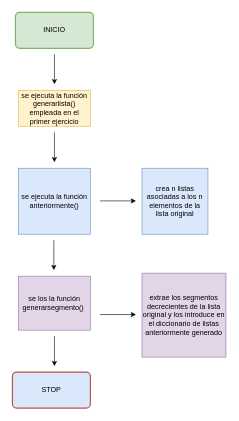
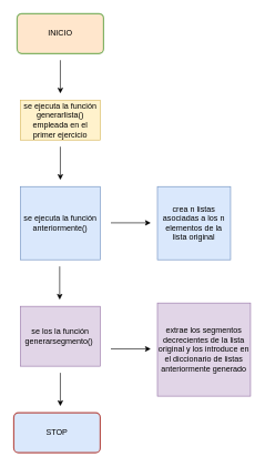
  <mxCell id="0" />
  <mxCell id="1" parent="0" />
- <mxCell id="2" value="INICIO" style="rounded=1;whiteSpace=wrap;html=1;absoluteArcSize=1;arcSize=14;strokeWidth=2;fillColor=#d5e8d4;strokeColor=#82b366;" parent="1" vertex="1"><mxGeometry x="25" y="20" width="130" height="60" as="geometry" /></mxCell>
+ <mxCell id="2" value="INICIO" style="rounded=1;whiteSpace=wrap;html=1;absoluteArcSize=1;arcSize=14;strokeWidth=2;fillColor=#ffe6cc;strokeColor=#82b366;" parent="1" vertex="1"><mxGeometry x="25" y="20" width="130" height="60" as="geometry" /></mxCell>
  <mxCell id="3" value="" style="endArrow=classic;html=1;rounded=0;" parent="1" edge="1"><mxGeometry width="50" height="50" relative="1" as="geometry"><mxPoint x="90" y="90" as="sourcePoint" /><mxPoint x="90" y="140" as="targetPoint" /></mxGeometry></mxCell>
  <mxCell id="4" value="se ejecuta la función generarlista() empleada en el primer ejercicio" style="rounded=0;whiteSpace=wrap;html=1;fillColor=#fff2cc;strokeColor=#d6b656;" parent="1" vertex="1"><mxGeometry x="30" y="150" width="120" height="60" as="geometry" /></mxCell>
  <mxCell id="5" value="" style="endArrow=classic;html=1;rounded=0;" parent="1" edge="1"><mxGeometry width="50" height="50" relative="1" as="geometry"><mxPoint x="90" y="220" as="sourcePoint" /><mxPoint x="90" y="270" as="targetPoint" /></mxGeometry></mxCell>
  <mxCell id="6" value="" style="endArrow=classic;html=1;rounded=0;" parent="1" edge="1"><mxGeometry width="50" height="50" relative="1" as="geometry"><mxPoint x="89" y="400" as="sourcePoint" /><mxPoint x="89" y="450" as="targetPoint" /></mxGeometry></mxCell>
  <mxCell id="7" value="se ejecuta la función anteriormente()" style="rounded=0;whiteSpace=wrap;html=1;fillColor=#dae8fc;strokeColor=#6c8ebf;" parent="1" vertex="1"><mxGeometry x="30" y="280" width="120" height="110" as="geometry" /></mxCell>
  <mxCell id="8" value="se los la función generarsegmento()&amp;nbsp;" style="rounded=0;whiteSpace=wrap;html=1;fillColor=#e1d5e7;strokeColor=#9673a6;" parent="1" vertex="1"><mxGeometry x="30" y="460" width="120" height="90" as="geometry" /></mxCell>
  <mxCell id="9" value="STOP" style="rounded=1;whiteSpace=wrap;html=1;absoluteArcSize=1;arcSize=14;strokeWidth=2;fillColor=#dae8fc;strokeColor=#b85450;" parent="1" vertex="1"><mxGeometry x="20" y="620" width="130" height="60" as="geometry" /></mxCell>
  <mxCell id="10" value="" style="endArrow=classic;html=1;rounded=0;" parent="1" edge="1"><mxGeometry width="50" height="50" relative="1" as="geometry"><mxPoint x="90" y="560" as="sourcePoint" /><mxPoint x="90" y="610" as="targetPoint" /></mxGeometry></mxCell>
  <mxCell id="11" value="" style="endArrow=classic;html=1;rounded=0;" edge="1" parent="1"><mxGeometry width="50" height="50" relative="1" as="geometry"><mxPoint x="166" y="334.5" as="sourcePoint" /><mxPoint x="226" y="334.5" as="targetPoint" /></mxGeometry></mxCell>
  <mxCell id="12" value="&lt;span&gt;crea n listas asociadas a los n elementos de la lista original&lt;/span&gt;" style="whiteSpace=wrap;html=1;aspect=fixed;fillColor=#dae8fc;strokeColor=#6c8ebf;" vertex="1" parent="1"><mxGeometry x="236" y="280" width="110" height="110" as="geometry" /></mxCell>
  <mxCell id="13" value="&lt;span&gt;extrae los segmentos decrecientes de la lista original y los introduce en el diccionario de listas anteriormente generado&lt;/span&gt;" style="whiteSpace=wrap;html=1;aspect=fixed;fillColor=#e1d5e7;strokeColor=#9673a6;" vertex="1" parent="1"><mxGeometry x="236" y="455" width="140" height="140" as="geometry" /></mxCell>
  <mxCell id="14" value="" style="endArrow=classic;html=1;rounded=0;" edge="1" parent="1"><mxGeometry width="50" height="50" relative="1" as="geometry"><mxPoint x="166" y="524" as="sourcePoint" /><mxPoint x="226" y="524" as="targetPoint" /></mxGeometry></mxCell>
